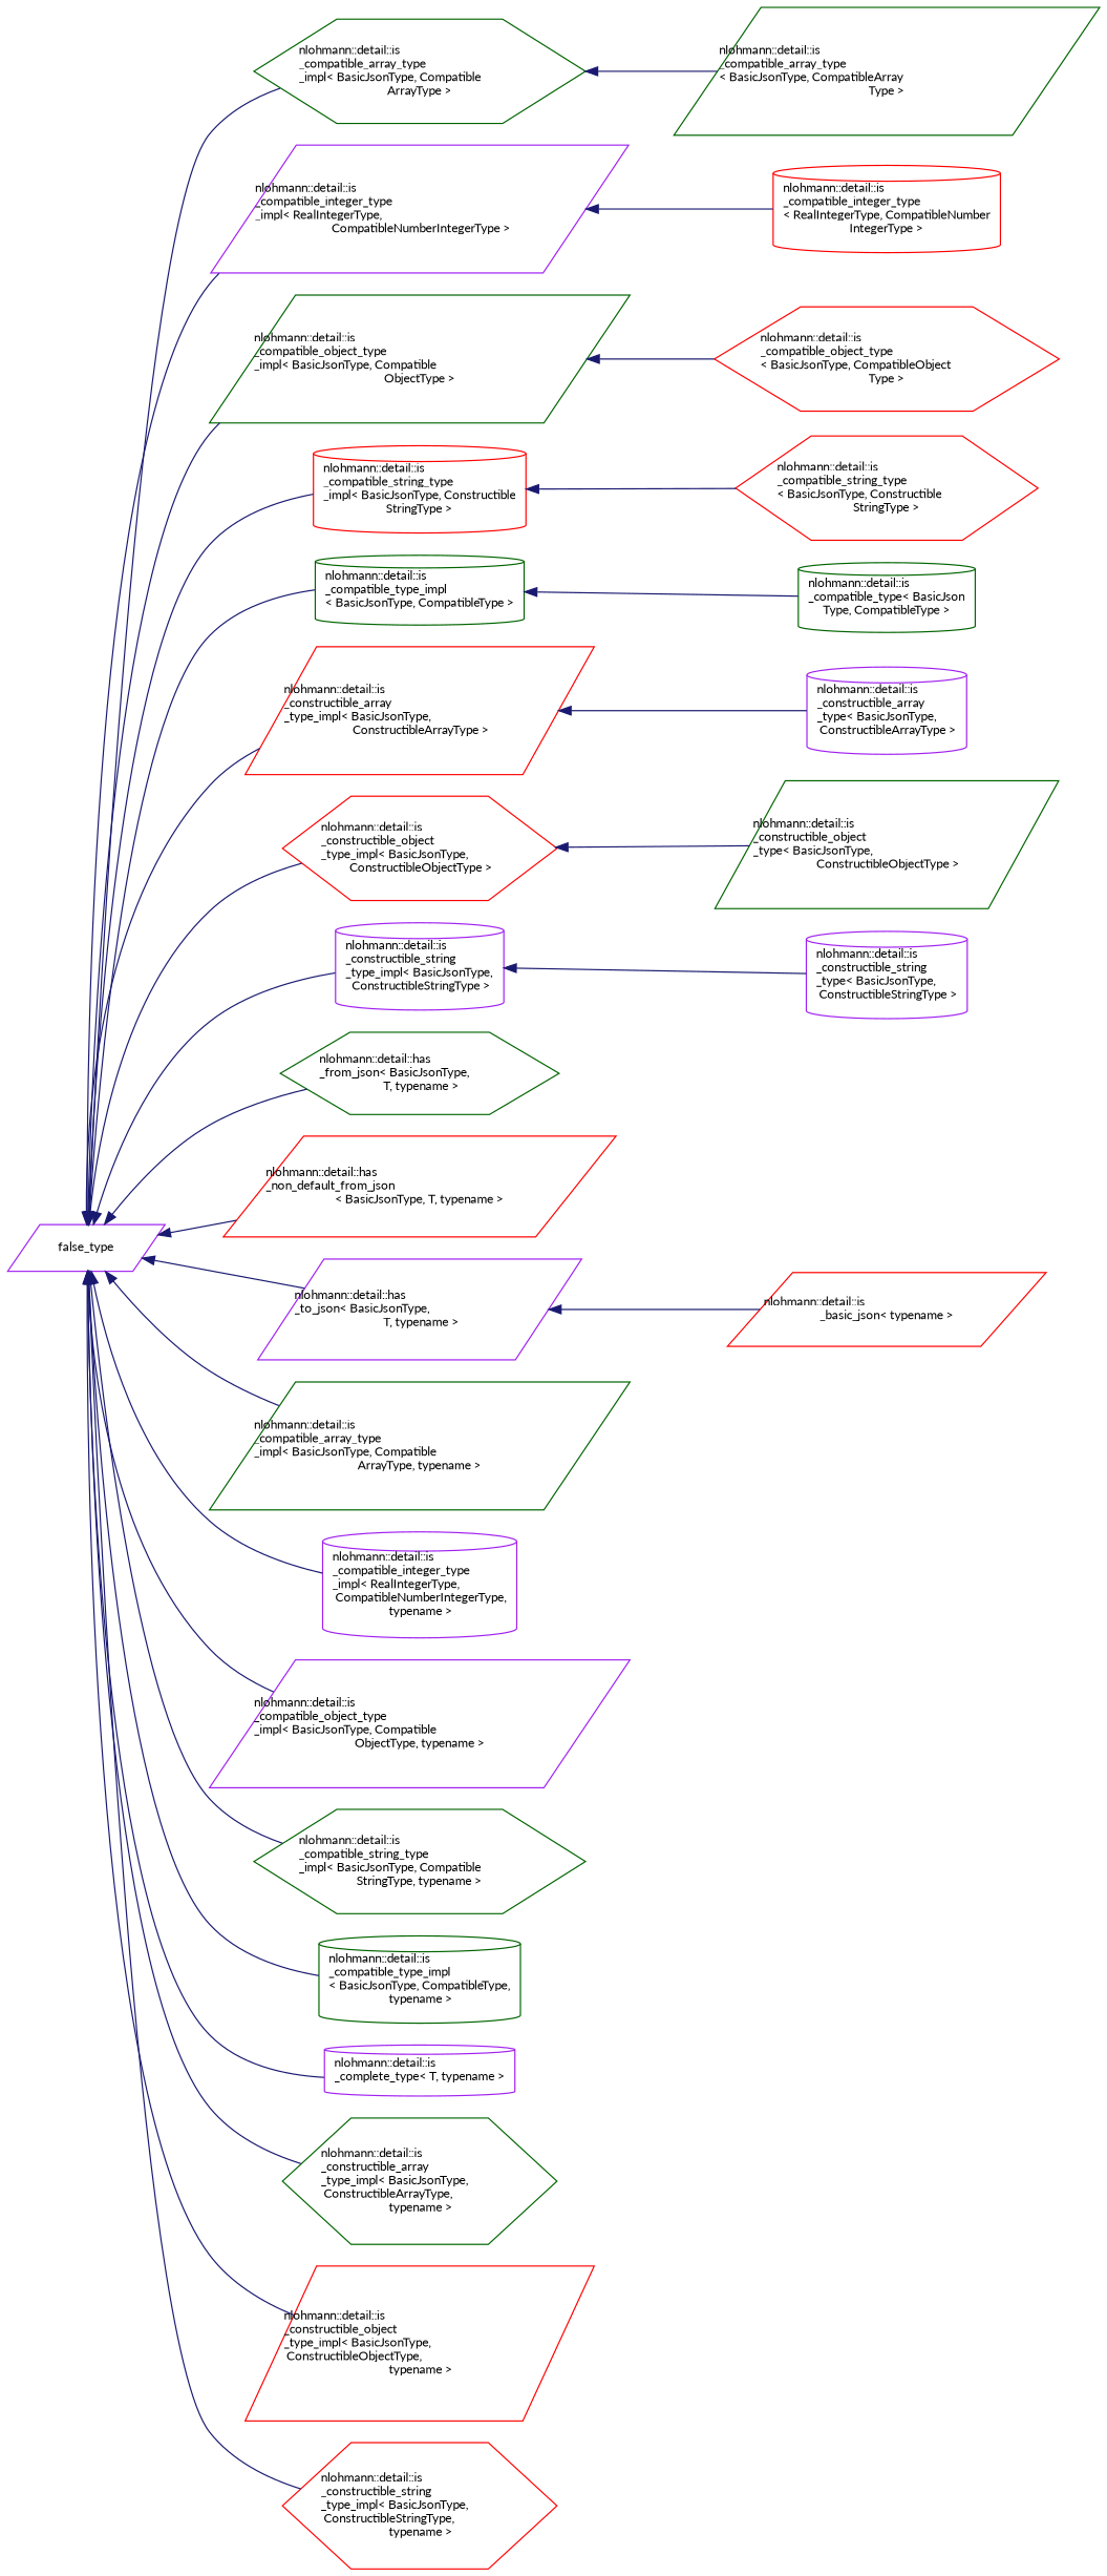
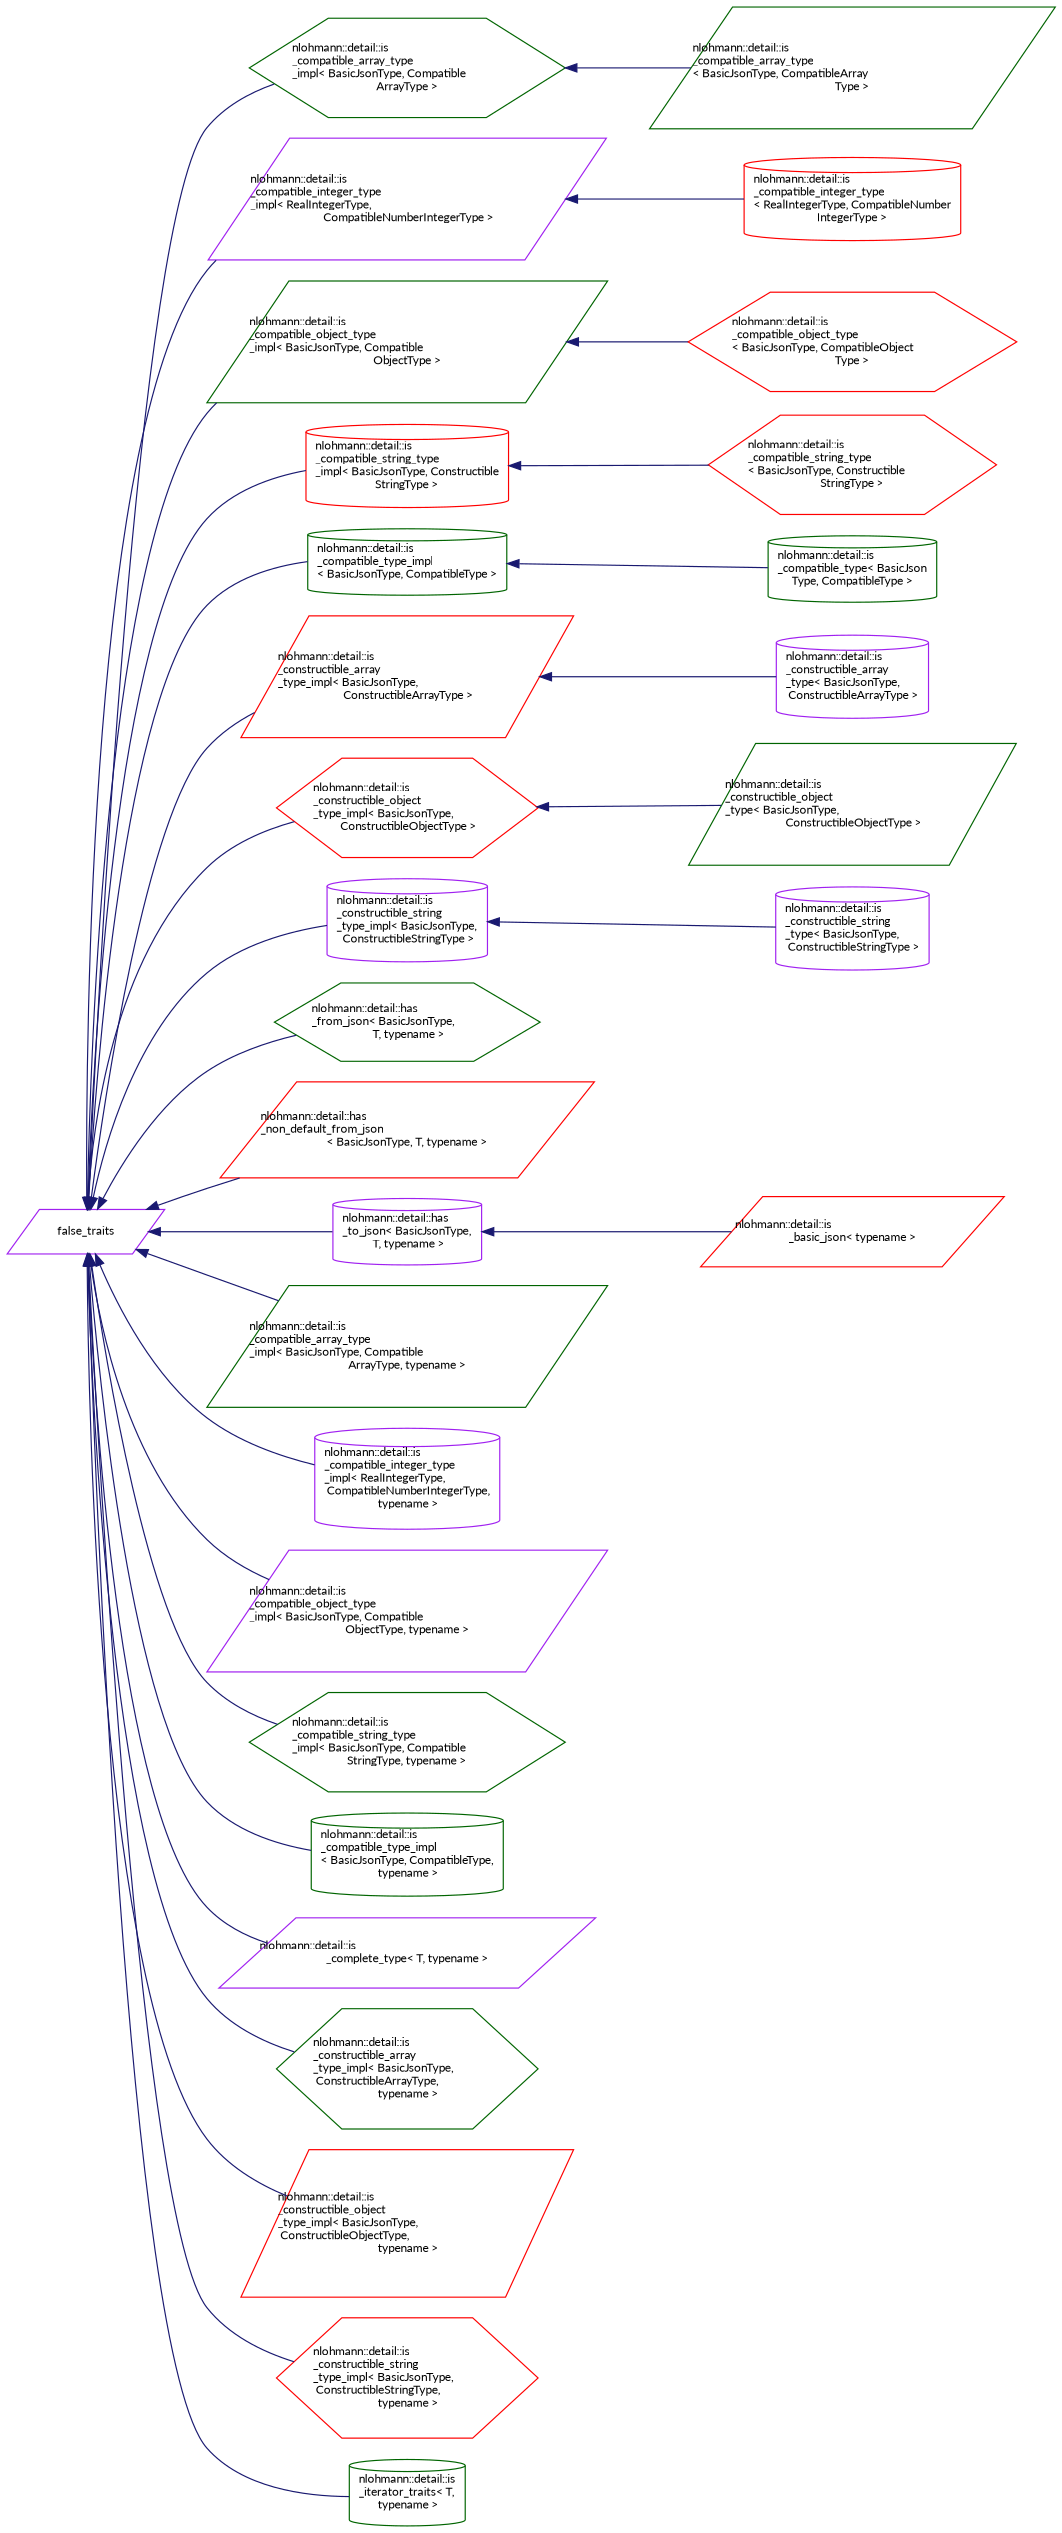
  digraph {
    fontname=Lato
    rankdir=LR
    node [color=darkgreen fillcolor=white fontname=Lato fontsize=10 shape=parallelogram style=filled]
    edge [color=midnightblue dir=back fontname=Lato fontsize=10 labelfontname=Helvetica labelfontsize=10 style=solid]
-   n1 [color=purple height=0.2 label=false_type width=0.4]
+   n1 [color=purple height=0.2 label=false_traits width=0.4]
    n2 [height=0.2 label="nlohmann::detail::is\l_compatible_array_type\l_impl\< BasicJsonType, Compatible\lArrayType \>" shape=hexagon width=0.4]
    n3 [color=purple height=0.2 label="nlohmann::detail::is\l_compatible_integer_type\l_impl\< RealIntegerType,\l CompatibleNumberIntegerType \>" width=0.4]
    n4 [height=0.2 label="nlohmann::detail::is\l_compatible_object_type\l_impl\< BasicJsonType, Compatible\lObjectType \>" width=0.4]
    n5 [color=red height=0.2 label="nlohmann::detail::is\l_compatible_string_type\l_impl\< BasicJsonType, Constructible\lStringType \>" shape=cylinder width=0.4]
    n6 [height=0.2 label="nlohmann::detail::is\l_compatible_type_impl\l\< BasicJsonType, CompatibleType \>" shape=cylinder width=0.4]
    n7 [color=red height=0.2 label="nlohmann::detail::is\l_constructible_array\l_type_impl\< BasicJsonType,\l ConstructibleArrayType \>" width=0.4]
    n8 [color=red height=0.2 label="nlohmann::detail::is\l_constructible_object\l_type_impl\< BasicJsonType,\l ConstructibleObjectType \>" shape=hexagon width=0.4]
    n9 [color=purple height=0.2 label="nlohmann::detail::is\l_constructible_string\l_type_impl\< BasicJsonType,\l ConstructibleStringType \>" shape=cylinder width=0.4]
    n10 [height=0.2 label="nlohmann::detail::has\l_from_json\< BasicJsonType,\l T, typename \>" shape=hexagon width=0.4]
    n11 [color=red height=0.2 label="nlohmann::detail::has\l_non_default_from_json\l\< BasicJsonType, T, typename \>" width=0.4]
-   n12 [color=purple height=0.2 label="nlohmann::detail::has\l_to_json\< BasicJsonType,\l T, typename \>" width=0.4]
+   n12 [color=purple height=0.2 label="nlohmann::detail::has\l_to_json\< BasicJsonType,\l T, typename \>" shape=cylinder width=0.4]
    n13 [height=0.2 label="nlohmann::detail::is\l_compatible_array_type\l_impl\< BasicJsonType, Compatible\lArrayType, typename \>" width=0.4]
    n14 [color=purple height=0.2 label="nlohmann::detail::is\l_compatible_integer_type\l_impl\< RealIntegerType,\l CompatibleNumberIntegerType,\l typename \>" shape=cylinder width=0.4]
    n15 [color=purple height=0.2 label="nlohmann::detail::is\l_compatible_object_type\l_impl\< BasicJsonType, Compatible\lObjectType, typename \>" width=0.4]
    n16 [height=0.2 label="nlohmann::detail::is\l_compatible_string_type\l_impl\< BasicJsonType, Compatible\lStringType, typename \>" shape=hexagon width=0.4]
    n17 [height=0.2 label="nlohmann::detail::is\l_compatible_type_impl\l\< BasicJsonType, CompatibleType,\l typename \>" shape=cylinder width=0.4]
-   n18 [color=purple height=0.2 label="nlohmann::detail::is\l_complete_type\< T, typename \>" shape=cylinder width=0.4]
+   n18 [color=purple height=0.2 label="nlohmann::detail::is\l_complete_type\< T, typename \>" width=0.4]
    n19 [height=0.2 label="nlohmann::detail::is\l_constructible_array\l_type_impl\< BasicJsonType,\l ConstructibleArrayType,\l typename \>" shape=hexagon width=0.4]
    n20 [color=red height=0.2 label="nlohmann::detail::is\l_constructible_object\l_type_impl\< BasicJsonType,\l ConstructibleObjectType,\l typename \>" width=0.4]
    n21 [color=red height=0.2 label="nlohmann::detail::is\l_constructible_string\l_type_impl\< BasicJsonType,\l ConstructibleStringType,\l typename \>" shape=hexagon width=0.4]
+   n22 [height=0.2 label="nlohmann::detail::is\l_iterator_traits\< T,\l typename \>" shape=cylinder width=0.4]
    n23 [height=0.2 label="nlohmann::detail::is\l_compatible_array_type\l\< BasicJsonType, CompatibleArray\lType \>" width=0.4]
    n24 [color=red height=0.2 label="nlohmann::detail::is\l_compatible_integer_type\l\< RealIntegerType, CompatibleNumber\lIntegerType \>" shape=cylinder width=0.4]
    n25 [color=red height=0.2 label="nlohmann::detail::is\l_compatible_object_type\l\< BasicJsonType, CompatibleObject\lType \>" shape=hexagon width=0.4]
    n26 [color=red height=0.2 label="nlohmann::detail::is\l_compatible_string_type\l\< BasicJsonType, Constructible\lStringType \>" shape=hexagon width=0.4]
    n27 [height=0.2 label="nlohmann::detail::is\l_compatible_type\< BasicJson\lType, CompatibleType \>" shape=cylinder width=0.4]
    n28 [color=purple height=0.2 label="nlohmann::detail::is\l_constructible_array\l_type\< BasicJsonType,\l ConstructibleArrayType \>" shape=cylinder width=0.4]
    n29 [height=0.2 label="nlohmann::detail::is\l_constructible_object\l_type\< BasicJsonType,\l ConstructibleObjectType \>" width=0.4]
    n30 [color=purple height=0.2 label="nlohmann::detail::is\l_constructible_string\l_type\< BasicJsonType,\l ConstructibleStringType \>" shape=cylinder width=0.4]
    n31 [color=red height=0.2 label="nlohmann::detail::is\l_basic_json\< typename \>" width=0.4]
    n1 -> n2
    n1 -> n3
    n1 -> n4
    n1 -> n5
    n1 -> n6
    n1 -> n7
    n1 -> n8
    n1 -> n9
    n1 -> n10
    n1 -> n11
    n1 -> n12
    n1 -> n13
    n1 -> n14
    n1 -> n15
    n1 -> n16
    n1 -> n17
    n1 -> n18
    n1 -> n19
    n1 -> n20
    n1 -> n21
+   n1 -> n22
    n2 -> n23
    n3 -> n24
    n4 -> n25
    n5 -> n26
    n6 -> n27
    n7 -> n28
    n8 -> n29
    n9 -> n30
    n12 -> n31
  }
